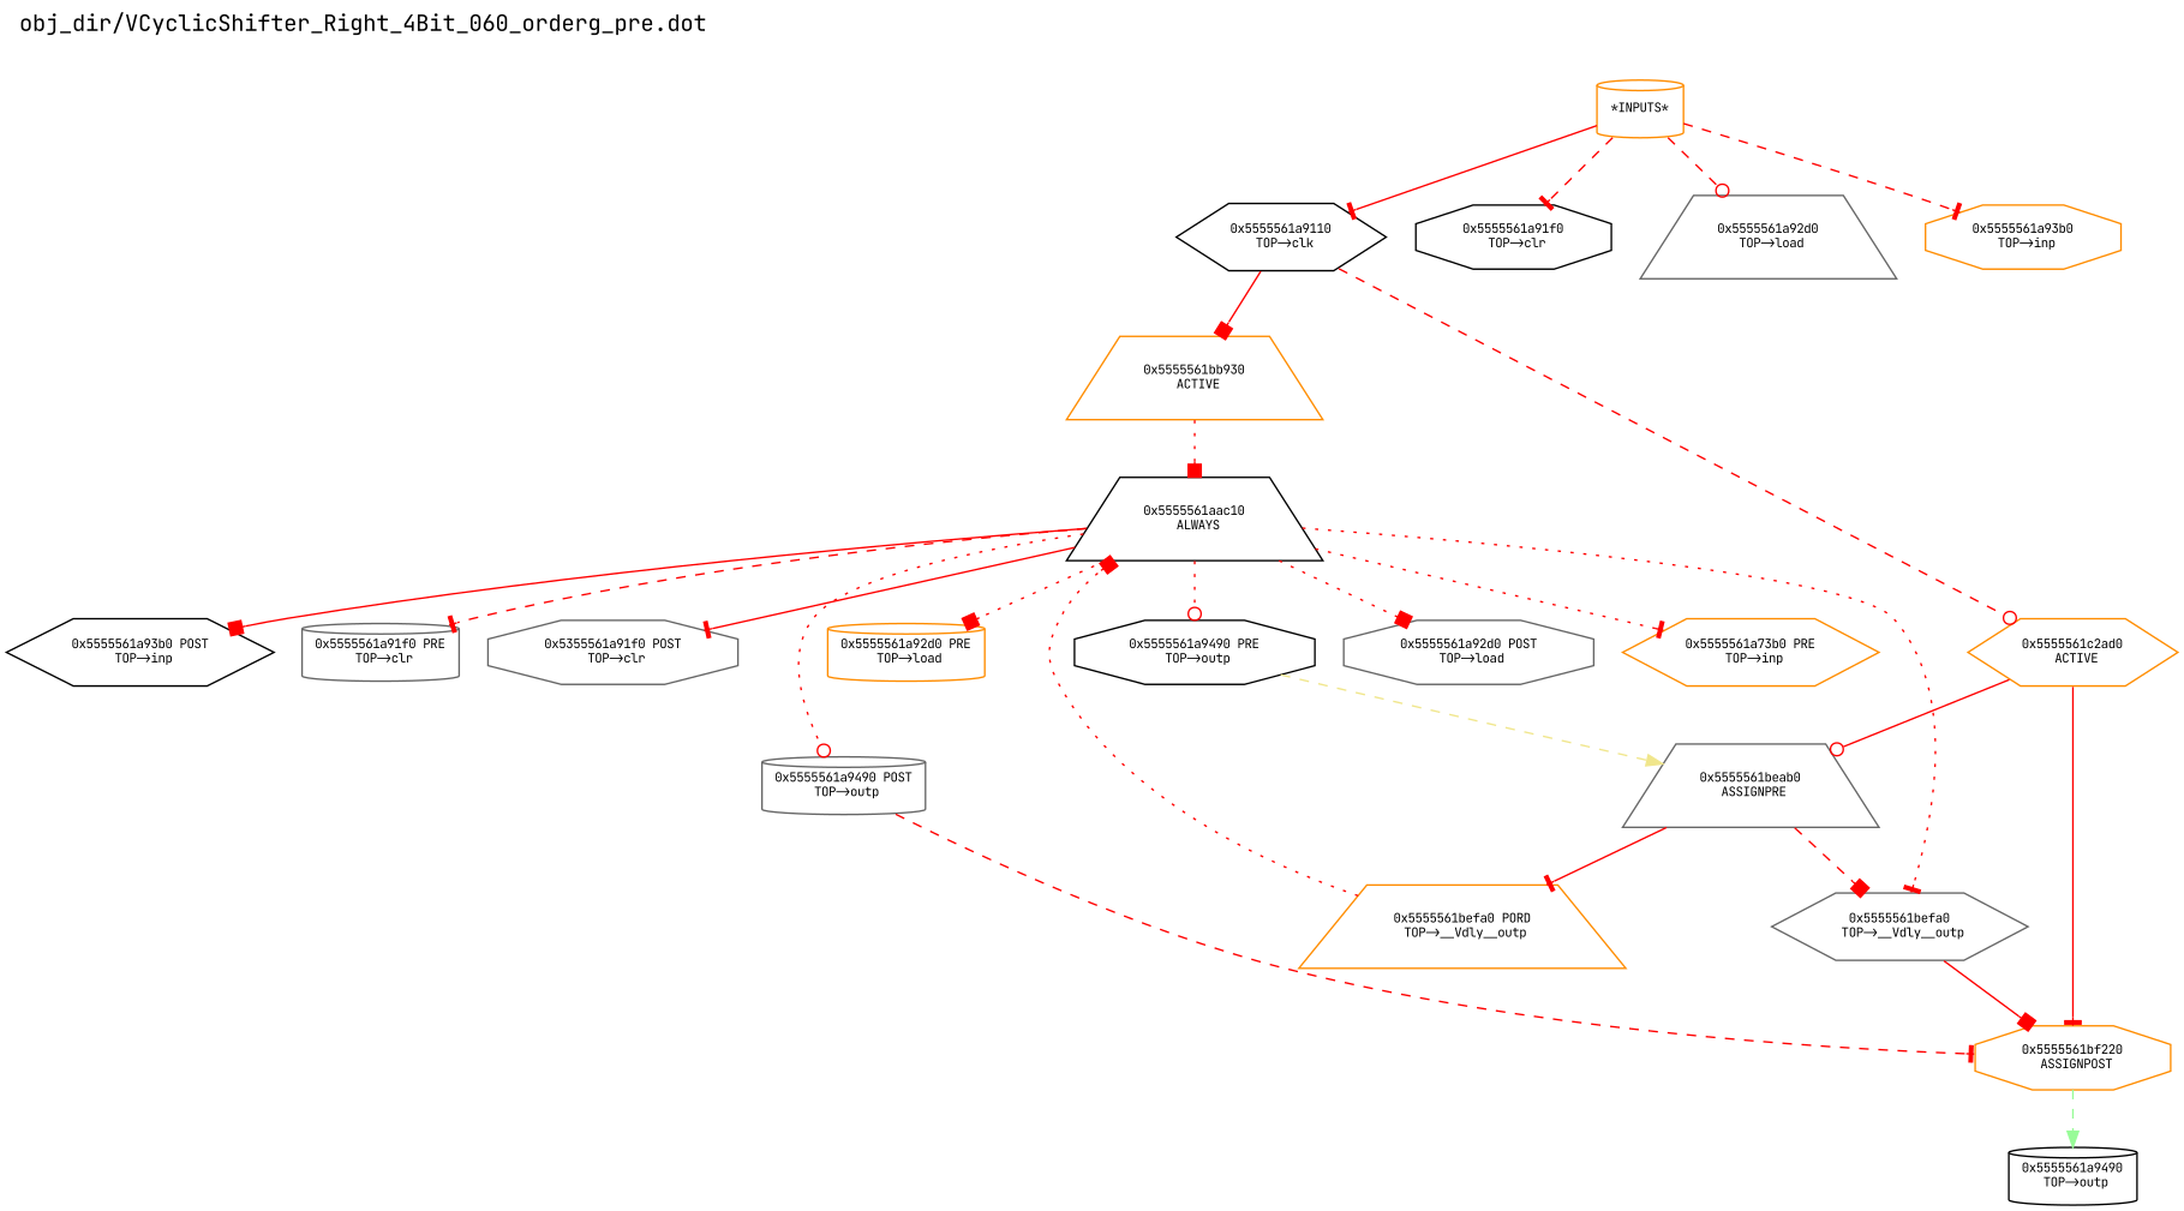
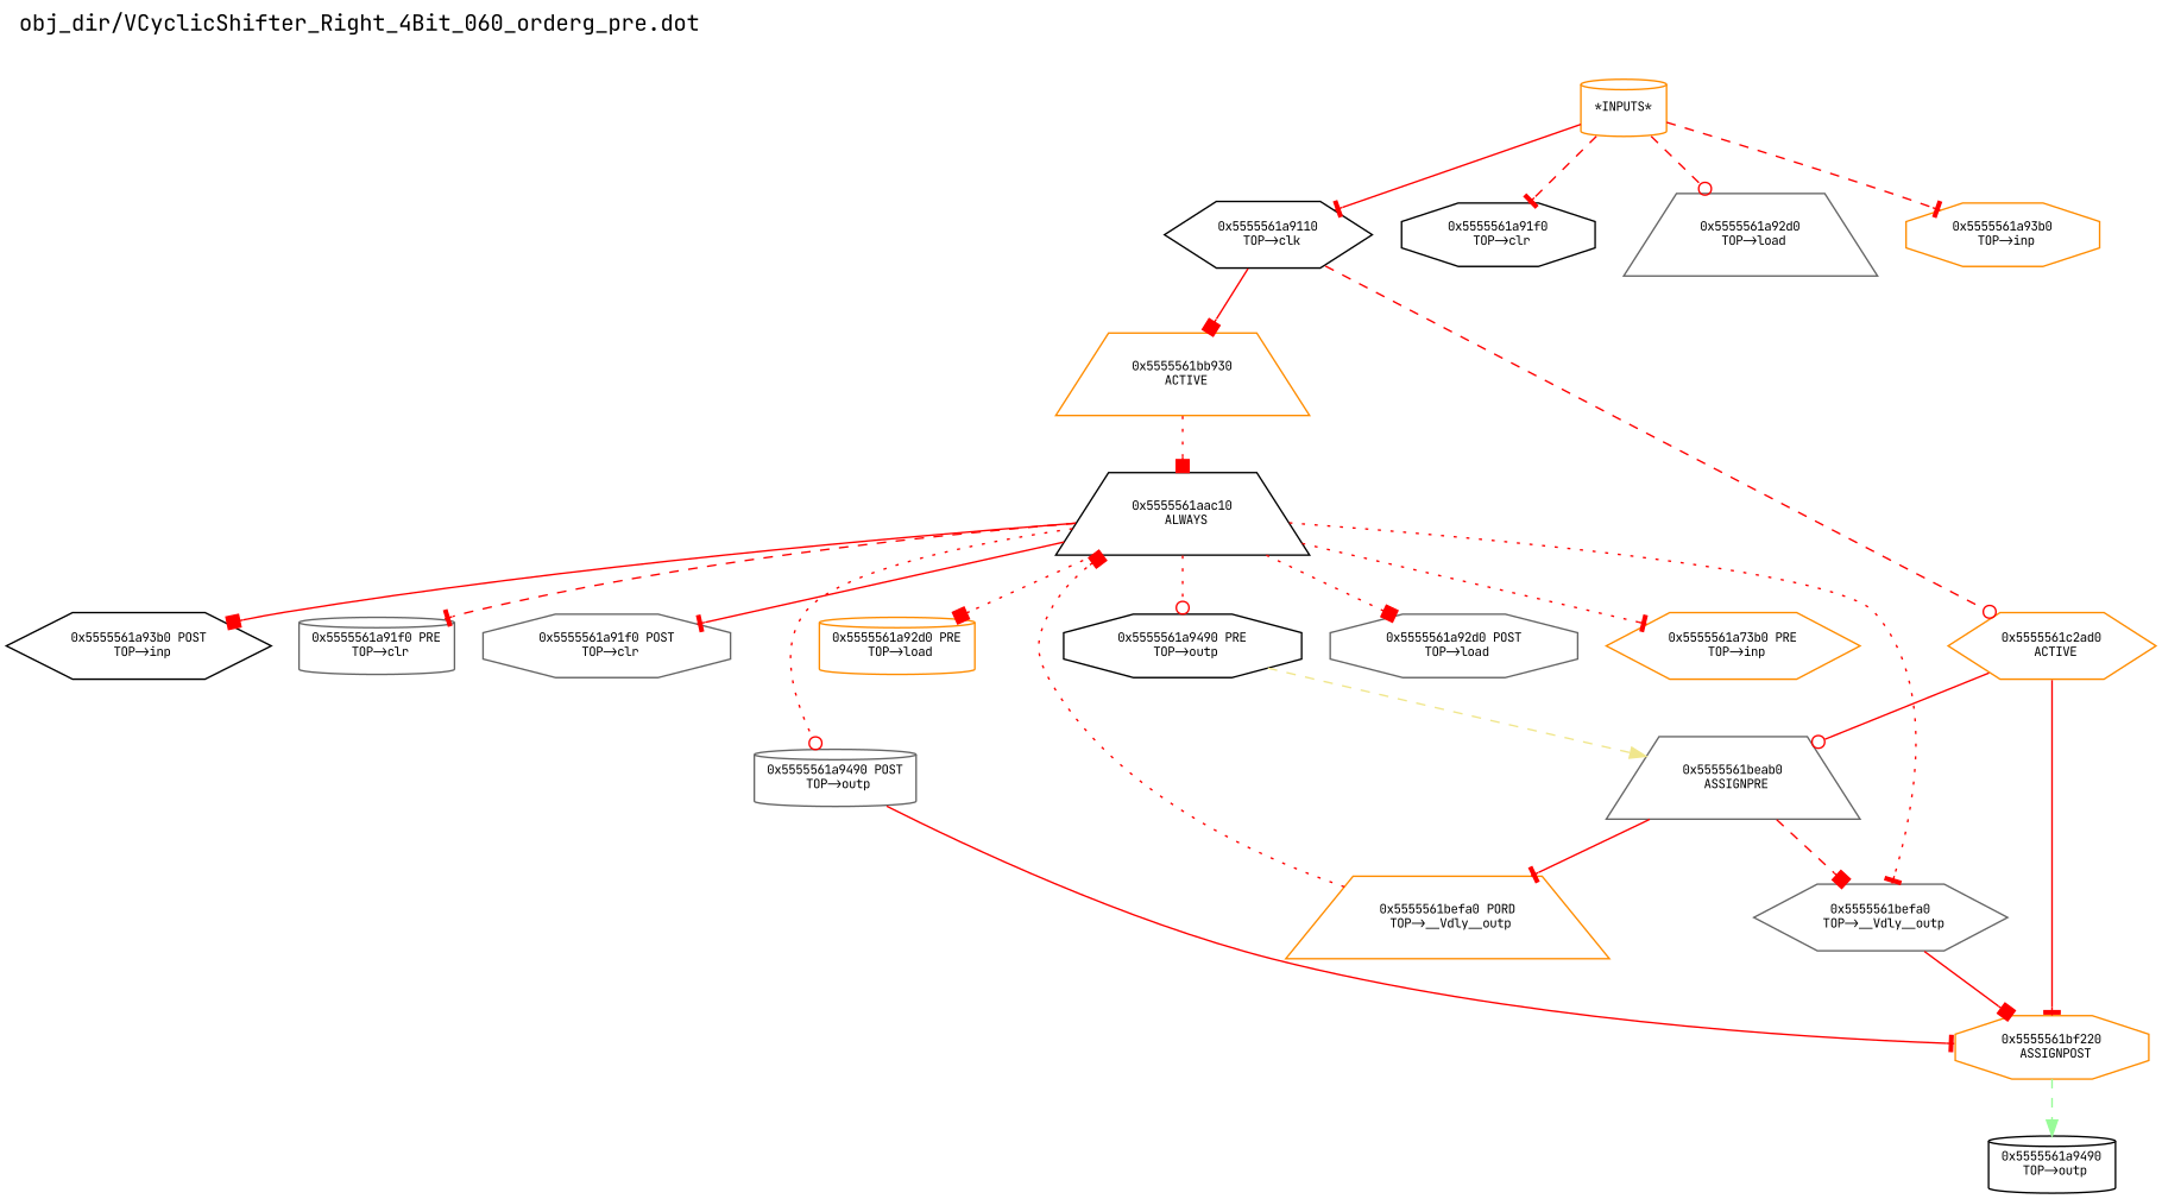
  digraph {
    fontname="JetBrains Mono"
    label="obj_dir/VCyclicShifter_Right_4Bit_060_orderg_pre.dot"
    labeljust=l
    labelloc=t
    rankdir=TB
    node [color=darkorange fontname="JetBrains Mono" fontsize=8 shape=octagon]
    edge [arrowhead=tee color=red fontname="JetBrains Mono" fontsize=8 style=solid weight=32]
    n1 [label="*INPUTS*" shape=cylinder]
    n2 [color=black label="0x5555561a9110\n TOP->clk" shape=hexagon]
    n3 [color=black label="0x5555561a91f0\n TOP->clr"]
    n4 [color=gray40 label="0x5555561a92d0\n TOP->load" shape=trapezium]
    n5 [label="0x5555561a93b0\n TOP->inp"]
    n6 [label="0x5555561bb930\n ACTIVE" shape=trapezium]
    n7 [label="0x5555561c2ad0\n ACTIVE" shape=hexagon]
    n8 [color=black label="0x5555561aac10\n ALWAYS" shape=trapezium]
    n9 [color=gray40 label="0x5555561beab0\n ASSIGNPRE" shape=trapezium]
    n10 [label="0x5555561bf220\n ASSIGNPOST"]
    n11 [label="0x5555561a92d0 PRE\n TOP->load" shape=cylinder]
    n12 [color=gray40 label="0x5555561a92d0 POST\n TOP->load"]
    n13 [label="0x5555561a73b0 PRE\n TOP->inp" shape=hexagon]
    n14 [color=black label="0x5555561a93b0 POST\n TOP->inp" shape=hexagon]
    n15 [color=gray40 label="0x5555561a91f0 PRE\n TOP->clr" shape=cylinder]
-   n16 [color=gray40 label="0x5355561a91f0 POST\n TOP->clr"]
+   n16 [color=gray40 label="0x5555561a91f0 POST\n TOP->clr"]
    n17 [color=black label="0x5555561a9490 PRE\n TOP->outp"]
    n18 [color=gray40 label="0x5555561a9490 POST\n TOP->outp" shape=cylinder]
    n19 [color=gray40 label="0x5555561befa0\n TOP->__Vdly__outp" shape=hexagon]
    n20 [label="0x5555561befa0 PORD\n TOP->__Vdly__outp" shape=trapezium]
    n21 [color=black label="0x5555561a9490\n TOP->outp" shape=cylinder]
    n1 -> n2 [weight=1]
    n1 -> n3 [style=dashed weight=1]
    n1 -> n4 [arrowhead=odot style=dashed weight=1]
    n1 -> n5 [style=dashed weight=1]
    n2 -> n6 [arrowhead=box weight=8]
    n2 -> n7 [arrowhead=odot style=dashed weight=8]
    n6 -> n8 [arrowhead=box style=dotted]
    n7 -> n9 [arrowhead=odot]
    n7 -> n10
    n8 -> n11 [arrowhead=box style=dotted]
    n8 -> n12 [arrowhead=box style=dotted weight=2]
    n8 -> n13 [style=dotted]
    n8 -> n14 [arrowhead=box weight=2]
    n8 -> n15 [style=dashed]
    n8 -> n16 [weight=2]
    n8 -> n17 [arrowhead=odot style=dotted]
    n8 -> n18 [arrowhead=odot style=dotted weight=2]
    n8 -> n19 [style=dotted]
    n9 -> n19 [arrowhead=box style=dashed]
    n9 -> n20
    n10 -> n21 [color=PaleGreen style=dashed weight=1 arrowhead=""]
    n17 -> n9 [color=khaki style=dashed weight=3 arrowhead=""]
-   n18 -> n10 [style=dashed weight=2]
+   n18 -> n10 [weight=2]
    n19 -> n10 [arrowhead=box weight=8]
    n20 -> n8 [arrowhead=box style=dotted]
  }
